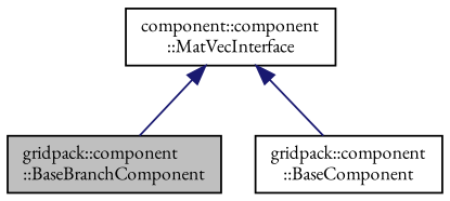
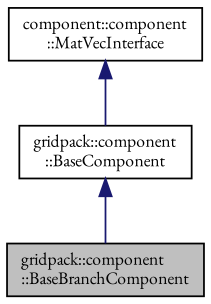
  digraph {
    fontname="EB Garamond"
    node [color=black fillcolor=white fontname="EB Garamond" fontsize=10 shape=record style=filled]
    edge [color=midnightblue dir=back fontname="EB Garamond" fontsize=10 labelfontname=Helvetica labelfontsize=10 style=solid]
    n1 [fillcolor=grey75 fontcolor=black height=0.2 label="gridpack::component\l::BaseBranchComponent" width=0.4]
    n2 [height=0.2 label="gridpack::component\l::BaseComponent" width=0.4]
    n3 [height=0.2 label="component::component\l::MatVecInterface" width=0.4]
-   n3 -> n1
+   n2 -> n1
    n3 -> n2
  }
